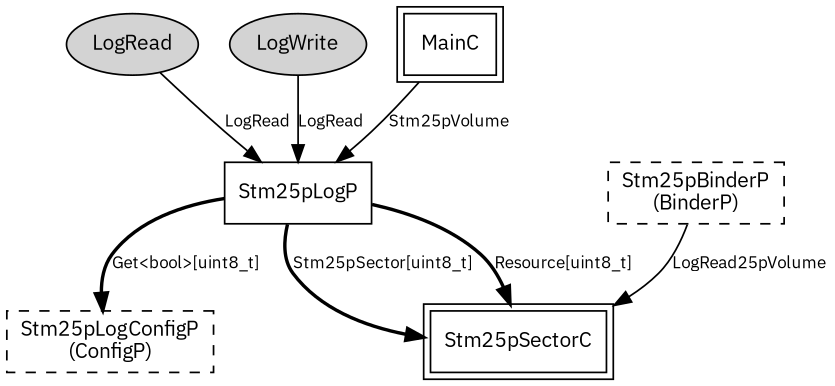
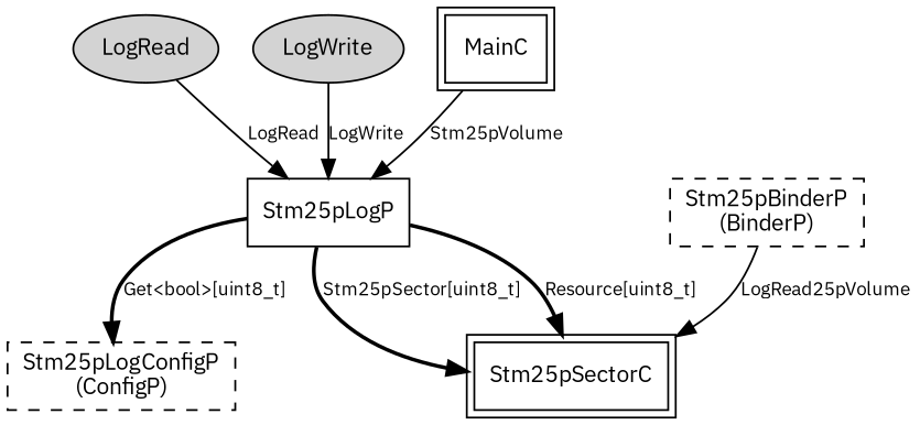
  digraph {
    fontname="IBM Plex Sans"
    node [fontname="IBM Plex Sans" fontsize=12 shape=box]
    edge [fontname="IBM Plex Sans" fontsize=10]
    n1 [label=LogRead shape=ellipse style=filled]
    Stm25pLogP
    Stm25pSectorC [peripheries=2]
    n4 [label="Stm25pLogConfigP\n(ConfigP)" style=dashed]
    n5 [label=LogWrite shape=ellipse style=filled]
    n6 [label="Stm25pBinderP\n(BinderP)" style=dashed]
    MainC [peripheries=2]
    n1 -> Stm25pLogP [label=LogRead]
    Stm25pLogP -> Stm25pSectorC [label="Resource[uint8_t]" style=bold]
    Stm25pLogP -> Stm25pSectorC [label="Stm25pSector[uint8_t]" style=bold]
    Stm25pLogP -> n4 [label="Get<bool>[uint8_t]" style=bold]
-   n5 -> Stm25pLogP [label=LogRead]
+   n5 -> Stm25pLogP [label=LogWrite]
    n6 -> Stm25pSectorC [label=LogRead25pVolume]
    MainC -> Stm25pLogP [label=Stm25pVolume]
  }
